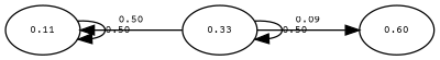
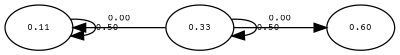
  digraph {
    fontname="Courier Prime"
    node [fontname="Courier Prime" fontsize=8]
    edge [constraint=false fontname="Courier Prime" fontsize=8 labelfloat=false]
    0.11
    0.33
    0.60
    0.11 -> 0.11 [label=0.50]
-   0.33 -> 0.11 [label=0.50]
+   0.33 -> 0.11 [label=0.00]
    0.33 -> 0.33 [label=0.50]
-   0.33 -> 0.60 [label=0.09]
+   0.33 -> 0.60 [label=0.00]
  }
